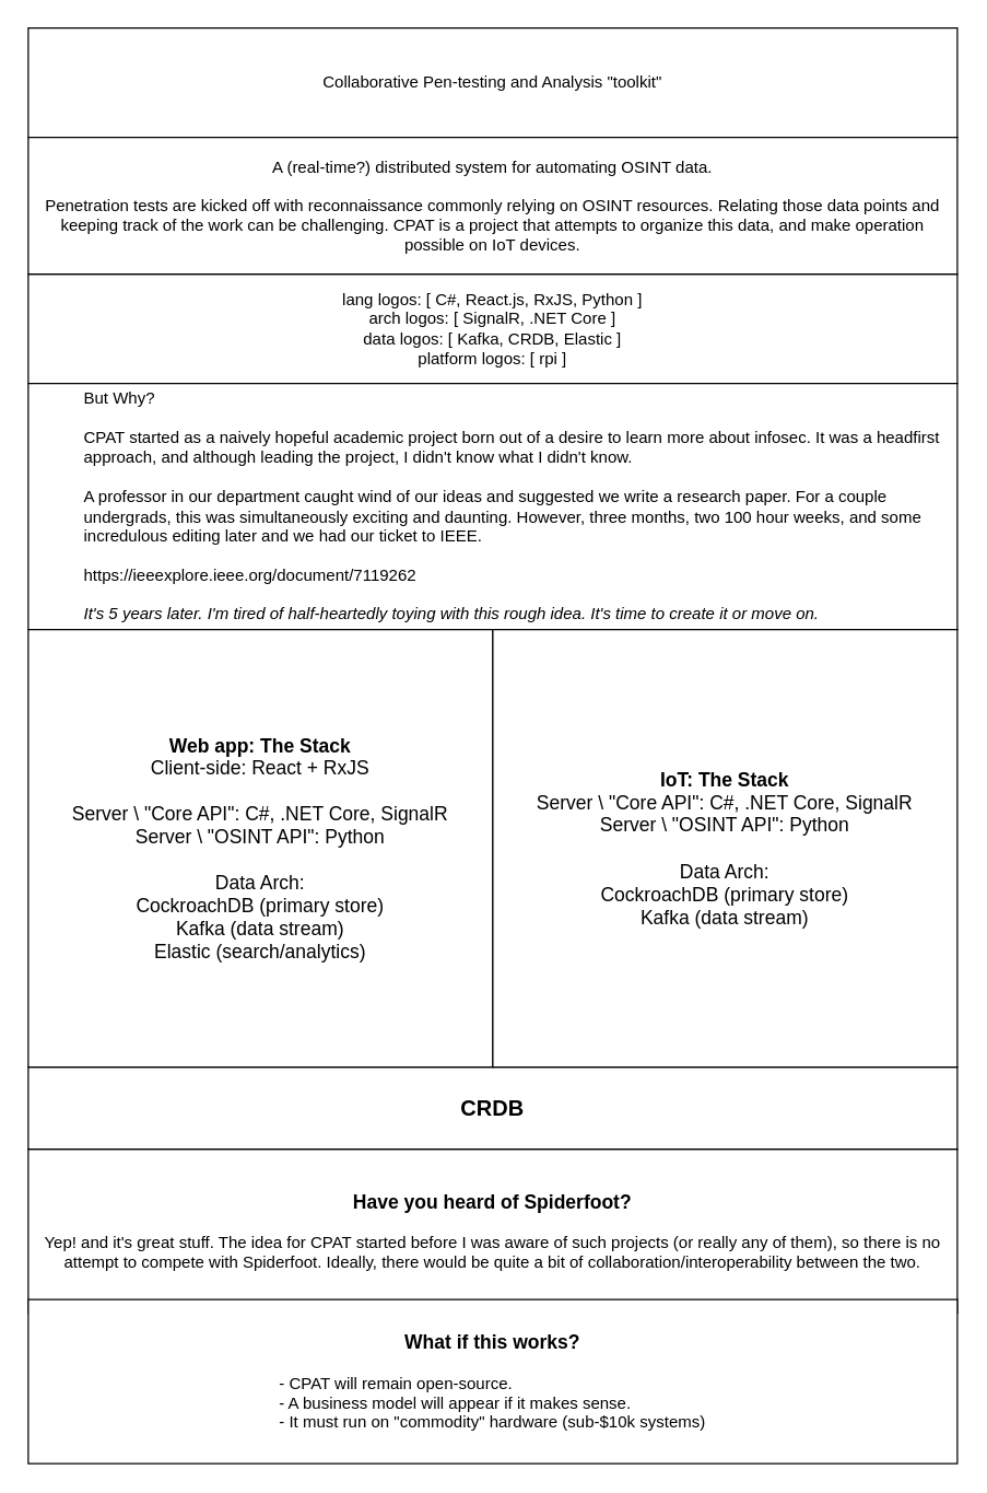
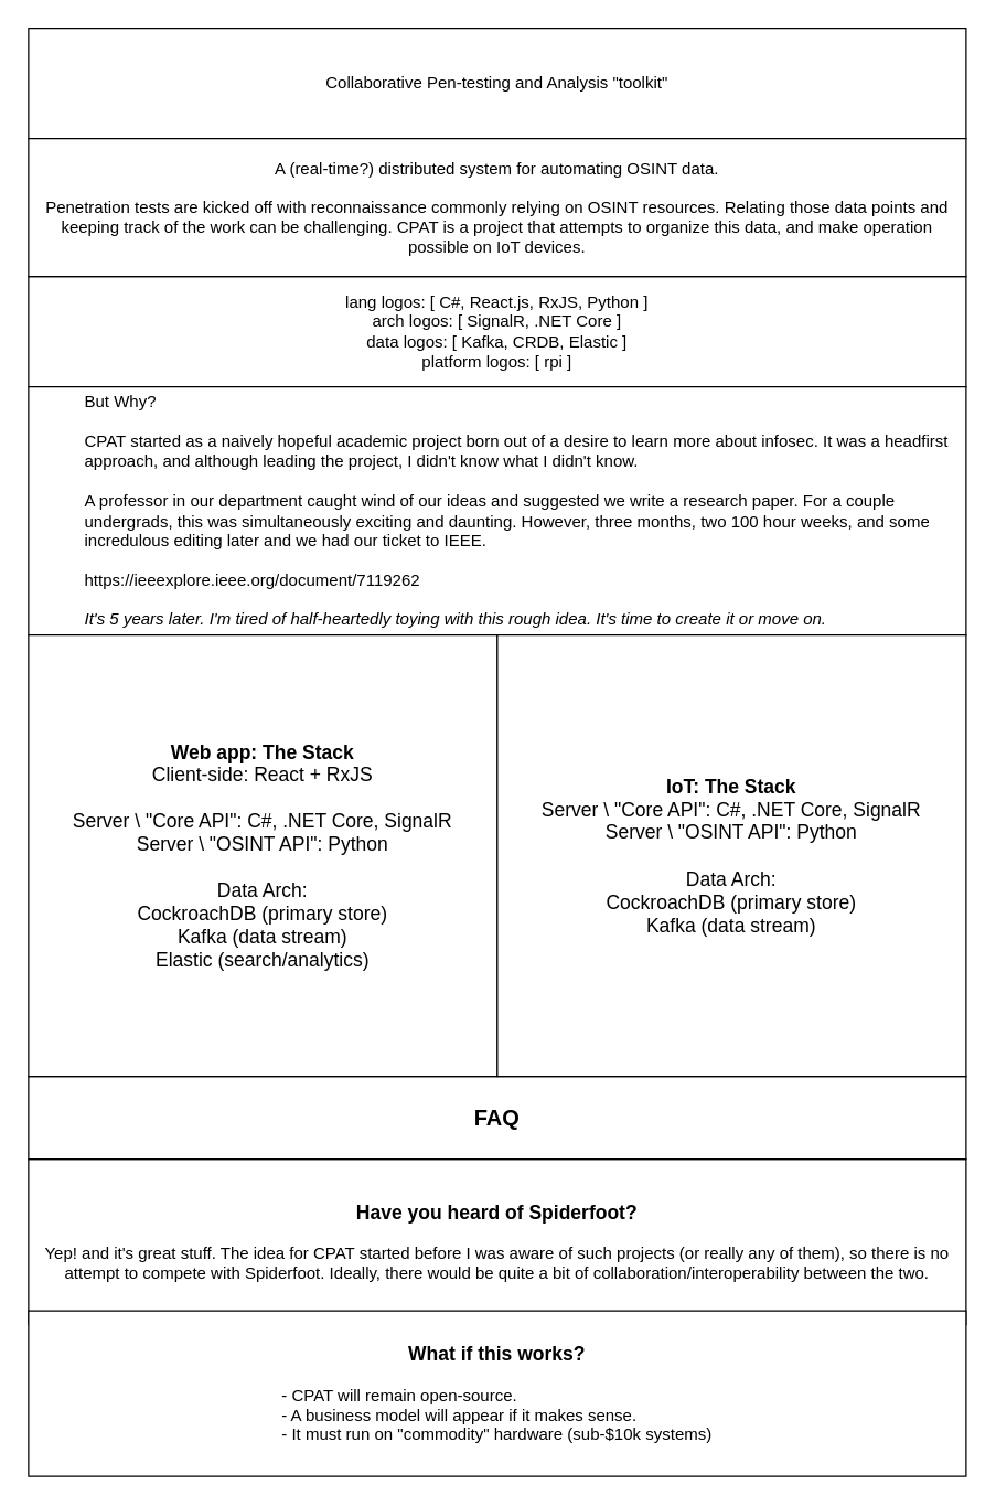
  <mxCell id="0" />
  <mxCell id="1" parent="0" />
  <mxCell id="2" value="Collaborative Pen-testing and Analysis &quot;toolkit&quot;" style="rounded=0;whiteSpace=wrap;html=1;" vertex="1" parent="1"><mxGeometry x="20" y="20" width="680" height="80" as="geometry" /></mxCell>
  <mxCell id="3" value="lang logos: [ C#, React.js, RxJS, Python ]&lt;br&gt;arch logos: [ SignalR, .NET Core ]&lt;br&gt;data logos: [ Kafka, CRDB, Elastic ]&lt;br&gt;platform logos: [ rpi ]" style="rounded=0;whiteSpace=wrap;html=1;" vertex="1" parent="1"><mxGeometry x="20" y="200" width="680" height="80" as="geometry" /></mxCell>
  <mxCell id="4" value="A (real-time?) distributed system for automating OSINT data.&lt;br&gt;&lt;br&gt;Penetration tests are kicked off with reconnaissance commonly relying on OSINT resources. Relating those data points and keeping track of the work can be challenging. CPAT is a project that attempts to organize this data, and make operation possible on IoT devices." style="rounded=0;whiteSpace=wrap;html=1;" vertex="1" parent="1"><mxGeometry x="20" y="100" width="680" height="100" as="geometry" /></mxCell>
  <mxCell id="5" value="&lt;b&gt;&lt;font style=&quot;font-size: 14px&quot;&gt;Have you heard of Spiderfoot?&lt;/font&gt;&lt;br&gt;&lt;/b&gt;&lt;br&gt;Yep! and it's great stuff. The idea for CPAT started before I was aware of such projects (or really any of them), so there is no attempt to compete with Spiderfoot. Ideally, there would be quite a bit of collaboration/interoperability between the two." style="rounded=0;whiteSpace=wrap;html=1;" vertex="1" parent="1"><mxGeometry x="20" y="840" width="680" height="120" as="geometry" /></mxCell>
  <mxCell id="6" value="&lt;font style=&quot;font-size: 14px&quot;&gt;&lt;b&gt;What if this works?&lt;/b&gt;&lt;/font&gt;&lt;br&gt;&lt;br&gt;&lt;div style=&quot;text-align: left&quot;&gt;&lt;span&gt;- CPAT will remain open-source.&lt;/span&gt;&lt;/div&gt;&lt;div style=&quot;text-align: left&quot;&gt;&lt;span&gt;- A business model will appear if it makes sense.&lt;/span&gt;&lt;/div&gt;&lt;div style=&quot;text-align: left&quot;&gt;&lt;span&gt;- It must run on &quot;commodity&quot; hardware (sub-$10k systems)&lt;/span&gt;&lt;/div&gt;" style="rounded=0;whiteSpace=wrap;html=1;" vertex="1" parent="1"><mxGeometry x="20" y="950" width="680" height="120" as="geometry" /></mxCell>
- <mxCell id="7" value="&lt;b&gt;&lt;font style=&quot;font-size: 16px&quot;&gt;CRDB&lt;/font&gt;&lt;/b&gt;" style="rounded=0;whiteSpace=wrap;html=1;" vertex="1" parent="1"><mxGeometry x="20" y="780" width="680" height="60" as="geometry" /></mxCell>
+ <mxCell id="7" value="&lt;b&gt;&lt;font style=&quot;font-size: 16px&quot;&gt;FAQ&lt;/font&gt;&lt;/b&gt;" style="rounded=0;whiteSpace=wrap;html=1;" vertex="1" parent="1"><mxGeometry x="20" y="780" width="680" height="60" as="geometry" /></mxCell>
  <mxCell id="8" value="&lt;blockquote style=&quot;margin: 0 0 0 40px ; border: none ; padding: 0px&quot;&gt;&lt;div style=&quot;text-align: left&quot;&gt;&lt;span&gt;But Why?&lt;/span&gt;&lt;/div&gt;&lt;div style=&quot;text-align: left&quot;&gt;&lt;br&gt;&lt;/div&gt;&lt;div style=&quot;text-align: left&quot;&gt;&lt;span&gt;CPAT started as a naively hopeful academic project born out of a desire to learn more about infosec. It was a headfirst approach, and although leading the project, I didn't know what I didn't know.&lt;/span&gt;&lt;/div&gt;&lt;div style=&quot;text-align: left&quot;&gt;&lt;br&gt;&lt;/div&gt;&lt;div style=&quot;text-align: left&quot;&gt;&lt;span&gt;A professor in our department caught wind of our ideas and suggested we write a research paper. For a couple undergrads, this was simultaneously exciting and daunting. However, three months, two 100 hour weeks, and some incredulous editing later and we had our ticket to IEEE.&amp;nbsp;&lt;/span&gt;&lt;/div&gt;&lt;div style=&quot;text-align: left&quot;&gt;&lt;br&gt;&lt;/div&gt;&lt;div style=&quot;text-align: left&quot;&gt;&lt;span&gt;https://ieeexplore.ieee.org/document/7119262&lt;/span&gt;&lt;/div&gt;&lt;div style=&quot;text-align: left&quot;&gt;&lt;span&gt;&lt;br&gt;&lt;/span&gt;&lt;/div&gt;&lt;div style=&quot;text-align: left&quot;&gt;&lt;span&gt;&lt;i&gt;It's 5 years later. I'm tired of half-heartedly toying with this rough idea. It's time to create it or move on.&lt;/i&gt;&lt;/span&gt;&lt;/div&gt;&lt;/blockquote&gt;" style="rounded=0;whiteSpace=wrap;html=1;align=center;" vertex="1" parent="1"><mxGeometry x="20" y="280" width="680" height="180" as="geometry" /></mxCell>
  <mxCell id="9" value="&lt;font style=&quot;font-size: 14px&quot;&gt;&lt;b&gt;Web app: The Stack&lt;/b&gt;&lt;br&gt;Client-side: React + RxJS&lt;br&gt;&lt;br&gt;Server \ &quot;Core API&quot;: C#, .NET Core, SignalR&lt;br&gt;Server \ &quot;OSINT API&quot;: Python&lt;br&gt;&lt;br&gt;Data Arch: &lt;br&gt;CockroachDB (primary store)&lt;br&gt;Kafka (data stream)&lt;br&gt;Elastic (search/analytics)&lt;br&gt;&lt;/font&gt;" style="rounded=0;whiteSpace=wrap;html=1;" vertex="1" parent="1"><mxGeometry x="20" y="460" width="340" height="320" as="geometry" /></mxCell>
  <mxCell id="10" value="&lt;font style=&quot;font-size: 14px&quot;&gt;&lt;b&gt;IoT: The Stack&lt;/b&gt;&lt;br&gt;Server \ &quot;Core API&quot;: C#, .NET Core, SignalR&lt;br&gt;Server \ &quot;OSINT API&quot;: Python&lt;br&gt;&lt;br&gt;Data Arch: &lt;br&gt;CockroachDB (primary store)&lt;br&gt;Kafka (data stream)&lt;br&gt;&lt;/font&gt;" style="rounded=0;whiteSpace=wrap;html=1;" vertex="1" parent="1"><mxGeometry x="360" y="460" width="340" height="320" as="geometry" /></mxCell>
